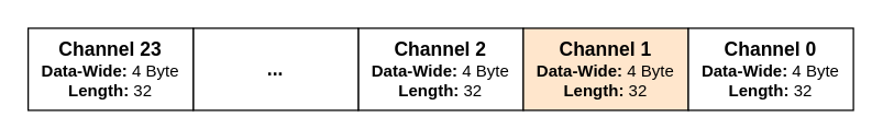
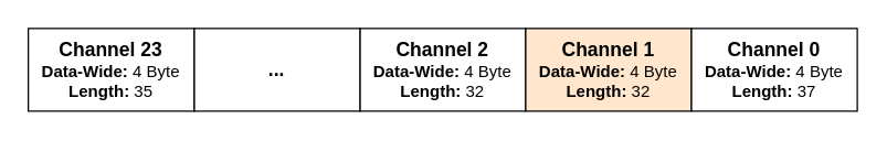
  <mxCell id="0" />
  <mxCell id="1" parent="0" />
  <mxCell id="2" value="&lt;b&gt;&lt;font style=&quot;font-size: 14px&quot;&gt;Channel 2&lt;/font&gt;&lt;br&gt;Data-Wide: &lt;/b&gt;4 Byte&lt;br&gt;&lt;b&gt;Length:&lt;/b&gt; 32" style="rounded=0;whiteSpace=wrap;html=1;align=center;" vertex="1" parent="1"><mxGeometry x="260" y="20" width="120" height="60" as="geometry" /></mxCell>
  <mxCell id="3" value="&lt;b&gt;&lt;font style=&quot;font-size: 14px&quot;&gt;Channel 1&lt;/font&gt;&lt;br&gt;Data-Wide: &lt;/b&gt;4 Byte&lt;br&gt;&lt;b&gt;Length:&lt;/b&gt; 32" style="rounded=0;whiteSpace=wrap;html=1;align=center;fillColor=#ffe6cc;" vertex="1" parent="1"><mxGeometry x="380" y="20" width="120" height="60" as="geometry" /></mxCell>
- <mxCell id="4" value="&lt;b&gt;&lt;font style=&quot;font-size: 14px&quot;&gt;Channel 0&lt;/font&gt;&lt;br&gt;Data-Wide: &lt;/b&gt;4 Byte&lt;br&gt;&lt;b&gt;Length:&lt;/b&gt; 32" style="rounded=0;whiteSpace=wrap;html=1;align=center;" vertex="1" parent="1"><mxGeometry x="500" y="20" width="120" height="60" as="geometry" /></mxCell>
+ <mxCell id="4" value="&lt;b&gt;&lt;font style=&quot;font-size: 14px&quot;&gt;Channel 0&lt;/font&gt;&lt;br&gt;Data-Wide: &lt;/b&gt;4 Byte&lt;br&gt;&lt;b&gt;Length:&lt;/b&gt; 37" style="rounded=0;whiteSpace=wrap;html=1;align=center;" vertex="1" parent="1"><mxGeometry x="500" y="20" width="120" height="60" as="geometry" /></mxCell>
  <mxCell id="5" value="&lt;span style=&quot;font-size: 14px&quot;&gt;&lt;b&gt;...&lt;/b&gt;&lt;/span&gt;" style="rounded=0;whiteSpace=wrap;html=1;align=center;" vertex="1" parent="1"><mxGeometry x="140" y="20" width="120" height="60" as="geometry" /></mxCell>
- <mxCell id="6" value="&lt;b&gt;&lt;font style=&quot;font-size: 14px&quot;&gt;Channel 23&lt;/font&gt;&lt;br&gt;Data-Wide: &lt;/b&gt;4 Byte&lt;br&gt;&lt;b&gt;Length:&lt;/b&gt; 32" style="rounded=0;whiteSpace=wrap;html=1;align=center;" vertex="1" parent="1"><mxGeometry x="20" y="20" width="120" height="60" as="geometry" /></mxCell>
+ <mxCell id="6" value="&lt;b&gt;&lt;font style=&quot;font-size: 14px&quot;&gt;Channel 23&lt;/font&gt;&lt;br&gt;Data-Wide: &lt;/b&gt;4 Byte&lt;br&gt;&lt;b&gt;Length:&lt;/b&gt; 35" style="rounded=0;whiteSpace=wrap;html=1;align=center;" vertex="1" parent="1"><mxGeometry x="20" y="20" width="120" height="60" as="geometry" /></mxCell>
